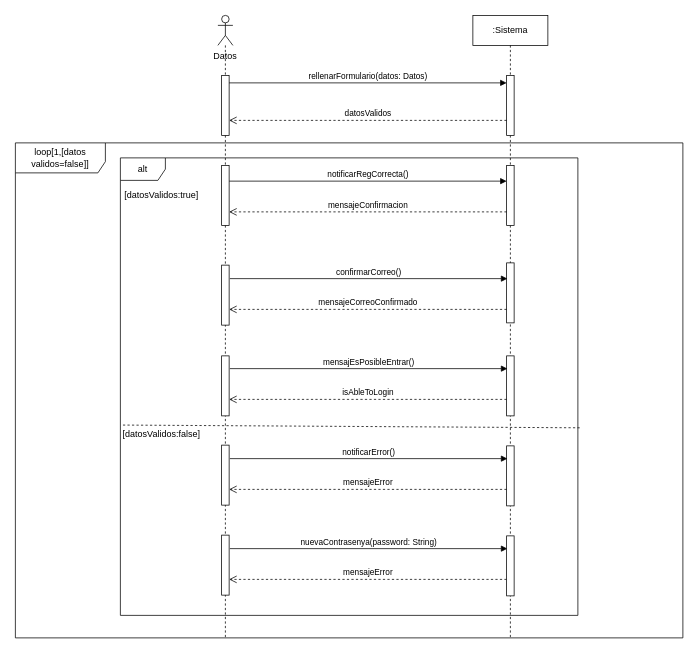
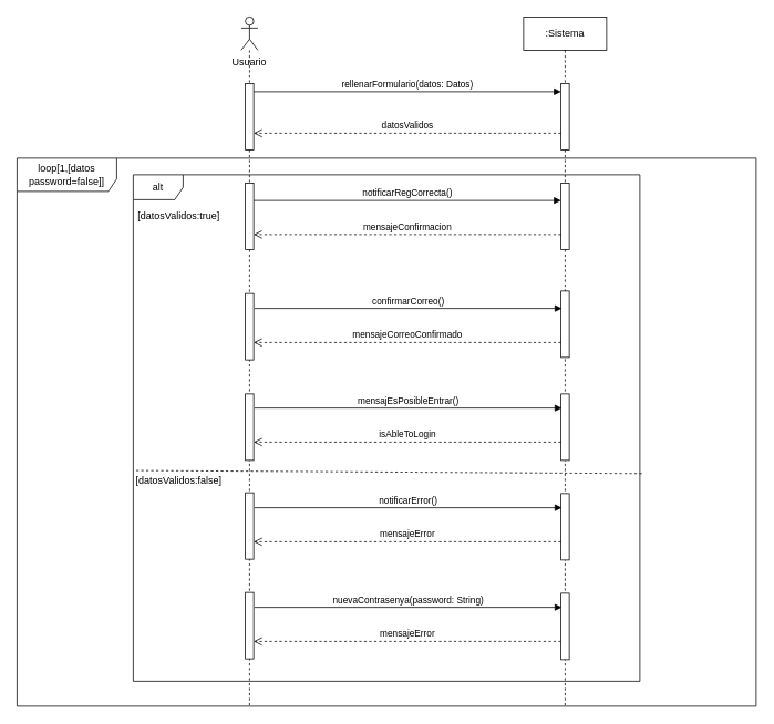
  <mxCell id="0" />
  <mxCell id="1" parent="0" />
  <mxCell id="2" value="" style="shape=umlLifeline;perimeter=lifelinePerimeter;whiteSpace=wrap;html=1;container=1;dropTarget=0;collapsible=0;recursiveResize=0;outlineConnect=0;portConstraint=eastwest;newEdgeStyle={&quot;curved&quot;:0,&quot;rounded&quot;:0};participant=umlActor;" vertex="1" parent="1"><mxGeometry x="290" y="20" width="20" height="830" as="geometry" /></mxCell>
  <mxCell id="3" value="" style="html=1;points=[[0,0,0,0,5],[0,1,0,0,-5],[1,0,0,0,5],[1,1,0,0,-5]];perimeter=orthogonalPerimeter;outlineConnect=0;targetShapes=umlLifeline;portConstraint=eastwest;newEdgeStyle={&quot;curved&quot;:0,&quot;rounded&quot;:0};" vertex="1" parent="2"><mxGeometry x="5" y="80" width="10" height="80" as="geometry" /></mxCell>
  <mxCell id="4" value="" style="html=1;points=[[0,0,0,0,5],[0,1,0,0,-5],[1,0,0,0,5],[1,1,0,0,-5]];perimeter=orthogonalPerimeter;outlineConnect=0;targetShapes=umlLifeline;portConstraint=eastwest;newEdgeStyle={&quot;curved&quot;:0,&quot;rounded&quot;:0};" vertex="1" parent="2"><mxGeometry x="5" y="333" width="10" height="80" as="geometry" /></mxCell>
  <mxCell id="5" value=":Sistema" style="shape=umlLifeline;perimeter=lifelinePerimeter;whiteSpace=wrap;html=1;container=1;dropTarget=0;collapsible=0;recursiveResize=0;outlineConnect=0;portConstraint=eastwest;newEdgeStyle={&quot;curved&quot;:0,&quot;rounded&quot;:0};" vertex="1" parent="1"><mxGeometry x="630" y="20" width="100" height="830" as="geometry" /></mxCell>
  <mxCell id="6" value="" style="html=1;points=[[0,0,0,0,5],[0,1,0,0,-5],[1,0,0,0,5],[1,1,0,0,-5]];perimeter=orthogonalPerimeter;outlineConnect=0;targetShapes=umlLifeline;portConstraint=eastwest;newEdgeStyle={&quot;curved&quot;:0,&quot;rounded&quot;:0};" vertex="1" parent="5"><mxGeometry x="45" y="80" width="10" height="80" as="geometry" /></mxCell>
  <mxCell id="7" value="" style="html=1;points=[[0,0,0,0,5],[0,1,0,0,-5],[1,0,0,0,5],[1,1,0,0,-5]];perimeter=orthogonalPerimeter;outlineConnect=0;targetShapes=umlLifeline;portConstraint=eastwest;newEdgeStyle={&quot;curved&quot;:0,&quot;rounded&quot;:0};" vertex="1" parent="5"><mxGeometry x="45" y="330" width="10" height="80" as="geometry" /></mxCell>
- <mxCell id="8" value="Datos" style="text;html=1;strokeColor=none;fillColor=none;align=center;verticalAlign=middle;whiteSpace=wrap;rounded=0;" vertex="1" parent="1"><mxGeometry x="270" y="60" width="60" height="30" as="geometry" /></mxCell>
+ <mxCell id="8" value="Usuario" style="text;html=1;strokeColor=none;fillColor=none;align=center;verticalAlign=middle;whiteSpace=wrap;rounded=0;" vertex="1" parent="1"><mxGeometry x="270" y="60" width="60" height="30" as="geometry" /></mxCell>
  <mxCell id="9" value="rellenarFormulario(datos: Datos)" style="html=1;verticalAlign=bottom;endArrow=block;curved=0;rounded=0;" edge="1" parent="1" target="6"><mxGeometry width="80" relative="1" as="geometry"><mxPoint x="305" y="110" as="sourcePoint" /><mxPoint x="679.5" y="110" as="targetPoint" /></mxGeometry></mxCell>
  <mxCell id="10" value="notificarRegCorrecta()" style="html=1;verticalAlign=bottom;endArrow=block;curved=0;rounded=0;" edge="1" parent="1"><mxGeometry width="80" relative="1" as="geometry"><mxPoint x="305" y="241" as="sourcePoint" /><mxPoint x="675" y="241" as="targetPoint" /></mxGeometry></mxCell>
  <mxCell id="11" value="datosValidos" style="html=1;verticalAlign=bottom;endArrow=open;dashed=1;endSize=8;curved=0;rounded=0;" edge="1" parent="1" source="6" target="3"><mxGeometry relative="1" as="geometry"><mxPoint x="520" y="140" as="sourcePoint" /><mxPoint x="440" y="140" as="targetPoint" /><Array as="points"><mxPoint x="550" y="160" /></Array></mxGeometry></mxCell>
  <mxCell id="12" value="" style="html=1;points=[[0,0,0,0,5],[0,1,0,0,-5],[1,0,0,0,5],[1,1,0,0,-5]];perimeter=orthogonalPerimeter;outlineConnect=0;targetShapes=umlLifeline;portConstraint=eastwest;newEdgeStyle={&quot;curved&quot;:0,&quot;rounded&quot;:0};" vertex="1" parent="1"><mxGeometry x="295" y="220" width="10" height="80" as="geometry" /></mxCell>
  <mxCell id="13" value="" style="html=1;points=[[0,0,0,0,5],[0,1,0,0,-5],[1,0,0,0,5],[1,1,0,0,-5]];perimeter=orthogonalPerimeter;outlineConnect=0;targetShapes=umlLifeline;portConstraint=eastwest;newEdgeStyle={&quot;curved&quot;:0,&quot;rounded&quot;:0};" vertex="1" parent="1"><mxGeometry x="675" y="220" width="10" height="80" as="geometry" /></mxCell>
  <mxCell id="14" value="mensajeConfirmacion" style="html=1;verticalAlign=bottom;endArrow=open;dashed=1;endSize=8;curved=0;rounded=0;" edge="1" parent="1"><mxGeometry relative="1" as="geometry"><mxPoint x="675" y="282" as="sourcePoint" /><mxPoint x="305" y="282" as="targetPoint" /><Array as="points"><mxPoint x="550" y="282" /></Array></mxGeometry></mxCell>
  <mxCell id="15" value="confirmarCorreo()" style="html=1;verticalAlign=bottom;endArrow=block;curved=0;rounded=0;" edge="1" parent="1"><mxGeometry width="80" relative="1" as="geometry"><mxPoint x="306" y="371" as="sourcePoint" /><mxPoint x="676" y="371" as="targetPoint" /></mxGeometry></mxCell>
  <mxCell id="16" value="mensajeCorreoConfirmado" style="html=1;verticalAlign=bottom;endArrow=open;dashed=1;endSize=8;curved=0;rounded=0;" edge="1" parent="1"><mxGeometry x="-0.001" relative="1" as="geometry"><mxPoint x="675" y="412" as="sourcePoint" /><mxPoint x="305" y="412" as="targetPoint" /><Array as="points"><mxPoint x="550" y="412" /></Array><mxPoint as="offset" /></mxGeometry></mxCell>
  <mxCell id="17" value="" style="html=1;points=[[0,0,0,0,5],[0,1,0,0,-5],[1,0,0,0,5],[1,1,0,0,-5]];perimeter=orthogonalPerimeter;outlineConnect=0;targetShapes=umlLifeline;portConstraint=eastwest;newEdgeStyle={&quot;curved&quot;:0,&quot;rounded&quot;:0};" vertex="1" parent="1"><mxGeometry x="295" y="474" width="10" height="80" as="geometry" /></mxCell>
  <mxCell id="18" value="" style="html=1;points=[[0,0,0,0,5],[0,1,0,0,-5],[1,0,0,0,5],[1,1,0,0,-5]];perimeter=orthogonalPerimeter;outlineConnect=0;targetShapes=umlLifeline;portConstraint=eastwest;newEdgeStyle={&quot;curved&quot;:0,&quot;rounded&quot;:0};" vertex="1" parent="1"><mxGeometry x="675" y="474" width="10" height="80" as="geometry" /></mxCell>
  <mxCell id="19" value="mensajEsPosibleEntrar()" style="html=1;verticalAlign=bottom;endArrow=block;curved=0;rounded=0;" edge="1" parent="1"><mxGeometry width="80" relative="1" as="geometry"><mxPoint x="306" y="491" as="sourcePoint" /><mxPoint x="676" y="491" as="targetPoint" /><mxPoint as="offset" /></mxGeometry></mxCell>
  <mxCell id="20" value="isAbleToLogin" style="html=1;verticalAlign=bottom;endArrow=open;dashed=1;endSize=8;curved=0;rounded=0;" edge="1" parent="1"><mxGeometry x="-0.001" relative="1" as="geometry"><mxPoint x="675" y="532" as="sourcePoint" /><mxPoint x="305" y="532" as="targetPoint" /><Array as="points"><mxPoint x="550" y="532" /></Array><mxPoint as="offset" /></mxGeometry></mxCell>
  <mxCell id="21" value="" style="html=1;points=[[0,0,0,0,5],[0,1,0,0,-5],[1,0,0,0,5],[1,1,0,0,-5]];perimeter=orthogonalPerimeter;outlineConnect=0;targetShapes=umlLifeline;portConstraint=eastwest;newEdgeStyle={&quot;curved&quot;:0,&quot;rounded&quot;:0};" vertex="1" parent="1"><mxGeometry x="295" y="593" width="10" height="80" as="geometry" /></mxCell>
  <mxCell id="22" value="" style="html=1;points=[[0,0,0,0,5],[0,1,0,0,-5],[1,0,0,0,5],[1,1,0,0,-5]];perimeter=orthogonalPerimeter;outlineConnect=0;targetShapes=umlLifeline;portConstraint=eastwest;newEdgeStyle={&quot;curved&quot;:0,&quot;rounded&quot;:0};" vertex="1" parent="1"><mxGeometry x="675" y="594" width="10" height="80" as="geometry" /></mxCell>
  <mxCell id="23" value="notificarError()" style="html=1;verticalAlign=bottom;endArrow=block;curved=0;rounded=0;" edge="1" parent="1"><mxGeometry width="80" relative="1" as="geometry"><mxPoint x="306" y="611" as="sourcePoint" /><mxPoint x="676" y="611" as="targetPoint" /></mxGeometry></mxCell>
  <mxCell id="24" value="mensajeError" style="html=1;verticalAlign=bottom;endArrow=open;dashed=1;endSize=8;curved=0;rounded=0;" edge="1" parent="1"><mxGeometry x="-0.001" relative="1" as="geometry"><mxPoint x="675" y="652" as="sourcePoint" /><mxPoint x="305" y="652" as="targetPoint" /><Array as="points"><mxPoint x="550" y="652" /></Array><mxPoint as="offset" /></mxGeometry></mxCell>
  <mxCell id="25" value="alt" style="shape=umlFrame;whiteSpace=wrap;html=1;pointerEvents=0;" vertex="1" parent="1"><mxGeometry x="160" y="210" width="610" height="610" as="geometry" /></mxCell>
  <mxCell id="26" value="" style="endArrow=none;dashed=1;html=1;rounded=0;entryX=0.002;entryY=0.584;entryDx=0;entryDy=0;entryPerimeter=0;exitX=1.004;exitY=0.59;exitDx=0;exitDy=0;exitPerimeter=0;" edge="1" parent="1" source="25" target="25"><mxGeometry width="50" height="50" relative="1" as="geometry"><mxPoint x="850" y="569.268" as="sourcePoint" /><mxPoint x="130" y="569.268" as="targetPoint" /></mxGeometry></mxCell>
  <mxCell id="27" value="[datosValidos:true]" style="text;html=1;strokeColor=none;fillColor=none;align=center;verticalAlign=middle;whiteSpace=wrap;rounded=0;" vertex="1" parent="1"><mxGeometry x="165" y="245" width="100" height="30" as="geometry" /></mxCell>
  <mxCell id="28" value="[datosValidos:false]" style="text;html=1;strokeColor=none;fillColor=none;align=center;verticalAlign=middle;whiteSpace=wrap;rounded=0;" vertex="1" parent="1"><mxGeometry x="160" y="564" width="110" height="30" as="geometry" /></mxCell>
- <mxCell id="29" value="loop[1,[datos validos=false]]" style="shape=umlFrame;whiteSpace=wrap;html=1;pointerEvents=0;width=120;height=40;" vertex="1" parent="1"><mxGeometry x="20" y="190" width="890" height="660" as="geometry" /></mxCell>
+ <mxCell id="29" value="loop[1,[datos password=false]]" style="shape=umlFrame;whiteSpace=wrap;html=1;pointerEvents=0;width=120;height=40;" vertex="1" parent="1"><mxGeometry x="20" y="190" width="890" height="660" as="geometry" /></mxCell>
  <mxCell id="30" value="" style="html=1;points=[[0,0,0,0,5],[0,1,0,0,-5],[1,0,0,0,5],[1,1,0,0,-5]];perimeter=orthogonalPerimeter;outlineConnect=0;targetShapes=umlLifeline;portConstraint=eastwest;newEdgeStyle={&quot;curved&quot;:0,&quot;rounded&quot;:0};" vertex="1" parent="1"><mxGeometry x="295" y="713" width="10" height="80" as="geometry" /></mxCell>
  <mxCell id="31" value="nuevaContrasenya(password: String)" style="html=1;verticalAlign=bottom;endArrow=block;curved=0;rounded=0;" edge="1" parent="1"><mxGeometry width="80" relative="1" as="geometry"><mxPoint x="306" y="731" as="sourcePoint" /><mxPoint x="676" y="731" as="targetPoint" /></mxGeometry></mxCell>
  <mxCell id="32" value="mensajeError" style="html=1;verticalAlign=bottom;endArrow=open;dashed=1;endSize=8;curved=0;rounded=0;" edge="1" parent="1"><mxGeometry x="-0.001" relative="1" as="geometry"><mxPoint x="675" y="772" as="sourcePoint" /><mxPoint x="305" y="772" as="targetPoint" /><Array as="points"><mxPoint x="550" y="772" /></Array><mxPoint as="offset" /></mxGeometry></mxCell>
  <mxCell id="33" value="" style="html=1;points=[[0,0,0,0,5],[0,1,0,0,-5],[1,0,0,0,5],[1,1,0,0,-5]];perimeter=orthogonalPerimeter;outlineConnect=0;targetShapes=umlLifeline;portConstraint=eastwest;newEdgeStyle={&quot;curved&quot;:0,&quot;rounded&quot;:0};" vertex="1" parent="1"><mxGeometry x="675" y="714" width="10" height="80" as="geometry" /></mxCell>
